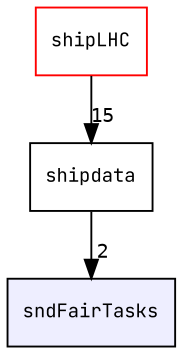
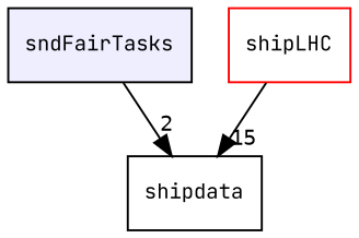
  digraph {
    compound=true
    fontname="JetBrains Mono"
    node [fontname="JetBrains Mono" fontsize=10 shape=box style=filled]
    edge [fontname="JetBrains Mono" labeldistance=1.5 labelfontname=Helvetica labelfontsize=10]
    n1 [fillcolor="#eeeeff" label=sndFairTasks pencolor=black]
    n2 [label=shipdata style=""]
    n3 [color=red fillcolor=white label=shipLHC]
-   n2 -> n1 [headlabel=2]
+   n1 -> n2 [headlabel=2]
    n3 -> n2 [headlabel=15]
  }
